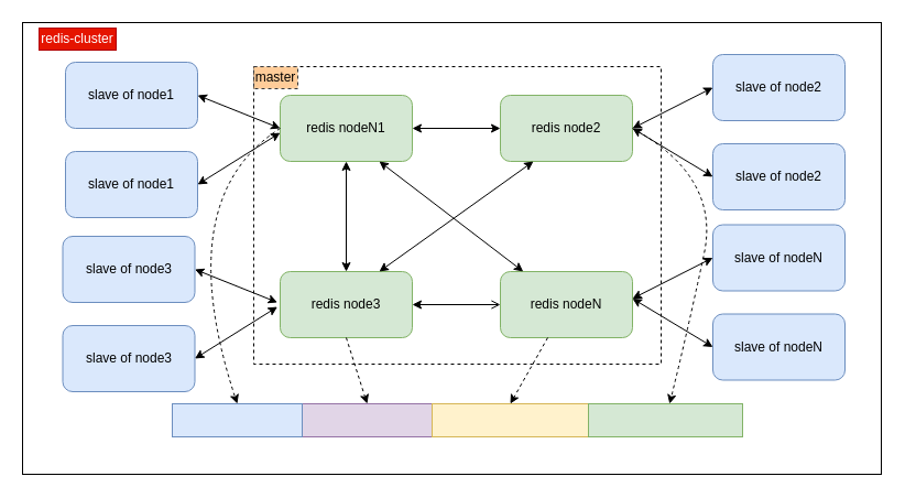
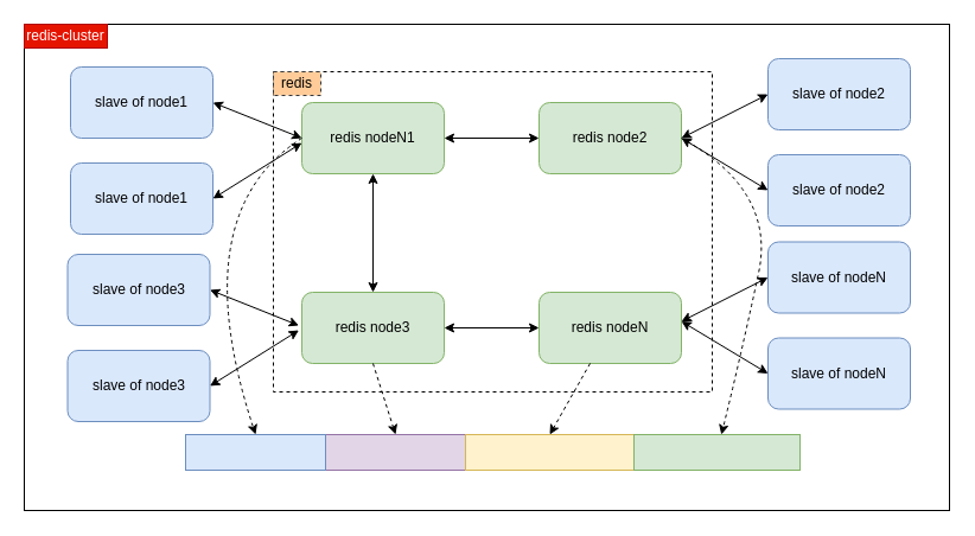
  <mxCell id="0" />
  <mxCell id="1" parent="0" />
  <mxCell id="2" value="" style="rounded=0;whiteSpace=wrap;html=1;" vertex="1" parent="1"><mxGeometry x="20" y="20" width="780" height="410" as="geometry" /></mxCell>
- <mxCell id="3" value="redis-cluster" style="text;html=1;strokeColor=#B20000;fillColor=#e51400;align=center;verticalAlign=middle;whiteSpace=wrap;rounded=0;fontColor=#ffffff;" vertex="1" parent="1"><mxGeometry x="35" y="25" width="70" height="20" as="geometry" /></mxCell>
+ <mxCell id="3" value="redis-cluster" style="text;html=1;strokeColor=#B20000;fillColor=#e51400;align=center;verticalAlign=middle;whiteSpace=wrap;rounded=0;fontColor=#ffffff;" vertex="1" parent="1"><mxGeometry x="20" y="20" width="70" height="20" as="geometry" /></mxCell>
  <mxCell id="4" value="redis nodeN1" style="rounded=1;whiteSpace=wrap;html=1;fillColor=#d5e8d4;strokeColor=#82b366;" vertex="1" parent="1"><mxGeometry x="254" y="86" width="120" height="60" as="geometry" /></mxCell>
  <mxCell id="5" value="redis node2" style="rounded=1;whiteSpace=wrap;html=1;fillColor=#d5e8d4;strokeColor=#82b366;" vertex="1" parent="1"><mxGeometry x="454" y="86" width="120" height="60" as="geometry" /></mxCell>
  <mxCell id="6" value="redis node3" style="rounded=1;whiteSpace=wrap;html=1;fillColor=#d5e8d4;strokeColor=#82b366;" vertex="1" parent="1"><mxGeometry x="254" y="246" width="120" height="60" as="geometry" /></mxCell>
  <mxCell id="7" value="redis nodeN" style="rounded=1;whiteSpace=wrap;html=1;fillColor=#d5e8d4;strokeColor=#82b366;" vertex="1" parent="1"><mxGeometry x="454" y="246" width="120" height="60" as="geometry" /></mxCell>
  <mxCell id="8" value="" style="endArrow=classic;startArrow=classic;html=1;exitX=1;exitY=0.5;exitDx=0;exitDy=0;entryX=0;entryY=0.5;entryDx=0;entryDy=0;" edge="1" parent="1" source="4" target="5"><mxGeometry width="50" height="50" relative="1" as="geometry"><mxPoint x="384" y="156" as="sourcePoint" /><mxPoint x="434" y="106" as="targetPoint" /></mxGeometry></mxCell>
- <mxCell id="9" value="" style="endArrow=open;startArrow=classic;html=1;exitX=1;exitY=0.5;exitDx=0;exitDy=0;entryX=0;entryY=0.5;entryDx=0;entryDy=0;" edge="1" parent="1" source="6" target="7"><mxGeometry width="50" height="50" relative="1" as="geometry"><mxPoint x="334" y="265.5" as="sourcePoint" /><mxPoint x="414" y="265.5" as="targetPoint" /></mxGeometry></mxCell>
+ <mxCell id="9" value="" style="endArrow=classic;startArrow=classic;html=1;exitX=1;exitY=0.5;exitDx=0;exitDy=0;entryX=0;entryY=0.5;entryDx=0;entryDy=0;" edge="1" parent="1" source="6" target="7"><mxGeometry width="50" height="50" relative="1" as="geometry"><mxPoint x="334" y="265.5" as="sourcePoint" /><mxPoint x="414" y="265.5" as="targetPoint" /></mxGeometry></mxCell>
  <mxCell id="10" value="" style="endArrow=classic;startArrow=classic;html=1;exitX=0.5;exitY=0;exitDx=0;exitDy=0;entryX=0.5;entryY=1;entryDx=0;entryDy=0;" edge="1" parent="1" source="6" target="4"><mxGeometry width="50" height="50" relative="1" as="geometry"><mxPoint x="274" y="196" as="sourcePoint" /><mxPoint x="324" y="146" as="targetPoint" /></mxGeometry></mxCell>
- <mxCell id="11" value="" style="endArrow=classic;startArrow=classic;html=1;entryX=0.75;entryY=1;entryDx=0;entryDy=0;" edge="1" parent="1" source="7" target="4"><mxGeometry width="50" height="50" relative="1" as="geometry"><mxPoint x="334" y="186" as="sourcePoint" /><mxPoint x="384" y="136" as="targetPoint" /></mxGeometry></mxCell>
- <mxCell id="12" value="" style="endArrow=classic;startArrow=classic;html=1;exitX=0.75;exitY=0;exitDx=0;exitDy=0;entryX=0.25;entryY=1;entryDx=0;entryDy=0;" edge="1" parent="1" source="6" target="5"><mxGeometry width="50" height="50" relative="1" as="geometry"><mxPoint x="384" y="246" as="sourcePoint" /><mxPoint x="434" y="196" as="targetPoint" /></mxGeometry></mxCell>
  <mxCell id="13" value="" style="rounded=0;whiteSpace=wrap;html=1;" vertex="1" parent="1"><mxGeometry x="156" y="366" width="515" height="30" as="geometry" /></mxCell>
  <mxCell id="14" value="" style="rounded=0;whiteSpace=wrap;html=1;fillColor=#e1d5e7;strokeColor=#9673a6;" vertex="1" parent="1"><mxGeometry x="274" y="366" width="118" height="30" as="geometry" /></mxCell>
  <mxCell id="15" value="" style="rounded=0;whiteSpace=wrap;html=1;fillColor=#fff2cc;strokeColor=#d6b656;" vertex="1" parent="1"><mxGeometry x="392" y="366" width="142" height="30" as="geometry" /></mxCell>
  <mxCell id="16" value="" style="curved=1;endArrow=classic;html=1;entryX=0.5;entryY=0;entryDx=0;entryDy=0;exitX=0;exitY=0.5;exitDx=0;exitDy=0;dashed=1;" edge="1" parent="1" source="4" target="28"><mxGeometry width="50" height="50" relative="1" as="geometry"><mxPoint x="154" y="230" as="sourcePoint" /><mxPoint x="204" y="180" as="targetPoint" /><Array as="points"><mxPoint x="154" y="180" /></Array></mxGeometry></mxCell>
  <mxCell id="17" value="" style="curved=1;endArrow=classic;html=1;exitX=1;exitY=0.5;exitDx=0;exitDy=0;dashed=1;" edge="1" parent="1" source="5" target="37"><mxGeometry width="50" height="50" relative="1" as="geometry"><mxPoint x="614" y="350" as="sourcePoint" /><mxPoint x="664" y="300" as="targetPoint" /><Array as="points"><mxPoint x="654" y="160" /><mxPoint x="624" y="300" /></Array></mxGeometry></mxCell>
  <mxCell id="18" value="" style="endArrow=classic;html=1;dashed=1;entryX=0.5;entryY=0;entryDx=0;entryDy=0;exitX=0.5;exitY=1;exitDx=0;exitDy=0;" edge="1" parent="1" source="6" target="14"><mxGeometry width="50" height="50" relative="1" as="geometry"><mxPoint x="124" y="480" as="sourcePoint" /><mxPoint x="174" y="430" as="targetPoint" /></mxGeometry></mxCell>
  <mxCell id="19" value="" style="endArrow=classic;html=1;dashed=1;entryX=0.5;entryY=0;entryDx=0;entryDy=0;" edge="1" parent="1" source="7" target="15"><mxGeometry width="50" height="50" relative="1" as="geometry"><mxPoint x="484" y="340" as="sourcePoint" /><mxPoint x="534" y="290" as="targetPoint" /></mxGeometry></mxCell>
  <mxCell id="20" value="slave of node1" style="rounded=1;whiteSpace=wrap;html=1;fillColor=#dae8fc;strokeColor=#6c8ebf;" vertex="1" parent="1"><mxGeometry x="59" y="56" width="120" height="60" as="geometry" /></mxCell>
  <mxCell id="21" value="" style="endArrow=classic;startArrow=classic;html=1;exitX=1;exitY=0.5;exitDx=0;exitDy=0;entryX=0;entryY=0.5;entryDx=0;entryDy=0;" edge="1" parent="1" source="20" target="4"><mxGeometry width="50" height="50" relative="1" as="geometry"><mxPoint x="184" y="140" as="sourcePoint" /><mxPoint x="234" y="90" as="targetPoint" /></mxGeometry></mxCell>
  <mxCell id="22" value="slave of node1" style="rounded=1;whiteSpace=wrap;html=1;fillColor=#dae8fc;strokeColor=#6c8ebf;" vertex="1" parent="1"><mxGeometry x="59" y="137" width="120" height="60" as="geometry" /></mxCell>
  <mxCell id="23" value="" style="endArrow=classic;startArrow=classic;html=1;exitX=1;exitY=0.5;exitDx=0;exitDy=0;" edge="1" parent="1" source="22"><mxGeometry width="50" height="50" relative="1" as="geometry"><mxPoint x="189" y="96" as="sourcePoint" /><mxPoint x="254" y="120" as="targetPoint" /></mxGeometry></mxCell>
  <mxCell id="24" value="slave of node3" style="rounded=1;whiteSpace=wrap;html=1;fillColor=#dae8fc;strokeColor=#6c8ebf;" vertex="1" parent="1"><mxGeometry x="56.5" y="214" width="120" height="60" as="geometry" /></mxCell>
  <mxCell id="25" value="" style="endArrow=classic;startArrow=classic;html=1;exitX=1;exitY=0.5;exitDx=0;exitDy=0;entryX=0;entryY=0.5;entryDx=0;entryDy=0;" edge="1" parent="1" source="24"><mxGeometry width="50" height="50" relative="1" as="geometry"><mxPoint x="181.5" y="298" as="sourcePoint" /><mxPoint x="251.5" y="274" as="targetPoint" /></mxGeometry></mxCell>
  <mxCell id="26" value="slave of node3" style="rounded=1;whiteSpace=wrap;html=1;fillColor=#dae8fc;strokeColor=#6c8ebf;" vertex="1" parent="1"><mxGeometry x="56.5" y="295" width="120" height="60" as="geometry" /></mxCell>
  <mxCell id="27" value="" style="endArrow=classic;startArrow=classic;html=1;exitX=1;exitY=0.5;exitDx=0;exitDy=0;" edge="1" parent="1" source="26"><mxGeometry width="50" height="50" relative="1" as="geometry"><mxPoint x="186.5" y="254" as="sourcePoint" /><mxPoint x="251.5" y="278" as="targetPoint" /></mxGeometry></mxCell>
  <mxCell id="28" value="" style="rounded=0;whiteSpace=wrap;html=1;fillColor=#dae8fc;strokeColor=#6c8ebf;" vertex="1" parent="1"><mxGeometry x="156" y="366" width="118" height="30" as="geometry" /></mxCell>
  <mxCell id="29" value="slave of node2" style="rounded=1;whiteSpace=wrap;html=1;fillColor=#dae8fc;strokeColor=#6c8ebf;" vertex="1" parent="1"><mxGeometry x="647" y="49" width="120" height="60" as="geometry" /></mxCell>
  <mxCell id="30" value="slave of node2" style="rounded=1;whiteSpace=wrap;html=1;fillColor=#dae8fc;strokeColor=#6c8ebf;" vertex="1" parent="1"><mxGeometry x="647" y="130" width="120" height="60" as="geometry" /></mxCell>
  <mxCell id="31" value="" style="endArrow=classic;startArrow=classic;html=1;entryX=0;entryY=0.5;entryDx=0;entryDy=0;exitX=1;exitY=0.5;exitDx=0;exitDy=0;" edge="1" parent="1" source="5" target="29"><mxGeometry width="50" height="50" relative="1" as="geometry"><mxPoint x="604" y="110" as="sourcePoint" /><mxPoint x="654" y="60" as="targetPoint" /></mxGeometry></mxCell>
  <mxCell id="32" value="" style="endArrow=classic;startArrow=classic;html=1;exitX=0;exitY=0.5;exitDx=0;exitDy=0;entryX=1;entryY=0.5;entryDx=0;entryDy=0;" edge="1" parent="1" source="30" target="5"><mxGeometry width="50" height="50" relative="1" as="geometry"><mxPoint x="564" y="160" as="sourcePoint" /><mxPoint x="614" y="110" as="targetPoint" /></mxGeometry></mxCell>
  <mxCell id="33" value="slave of nodeN" style="rounded=1;whiteSpace=wrap;html=1;fillColor=#dae8fc;strokeColor=#6c8ebf;" vertex="1" parent="1"><mxGeometry x="647" y="203.5" width="120" height="60" as="geometry" /></mxCell>
  <mxCell id="34" value="slave of nodeN" style="rounded=1;whiteSpace=wrap;html=1;fillColor=#dae8fc;strokeColor=#6c8ebf;" vertex="1" parent="1"><mxGeometry x="647" y="284.5" width="120" height="60" as="geometry" /></mxCell>
  <mxCell id="35" value="" style="endArrow=classic;startArrow=classic;html=1;entryX=0;entryY=0.5;entryDx=0;entryDy=0;exitX=1;exitY=0.5;exitDx=0;exitDy=0;" edge="1" parent="1" target="33"><mxGeometry width="50" height="50" relative="1" as="geometry"><mxPoint x="574" y="270.5" as="sourcePoint" /><mxPoint x="654" y="214.5" as="targetPoint" /></mxGeometry></mxCell>
  <mxCell id="36" value="" style="endArrow=classic;startArrow=classic;html=1;exitX=0;exitY=0.5;exitDx=0;exitDy=0;entryX=1;entryY=0.5;entryDx=0;entryDy=0;" edge="1" parent="1" source="34"><mxGeometry width="50" height="50" relative="1" as="geometry"><mxPoint x="564" y="314.5" as="sourcePoint" /><mxPoint x="574" y="270.5" as="targetPoint" /></mxGeometry></mxCell>
  <mxCell id="37" value="" style="rounded=0;whiteSpace=wrap;html=1;fillColor=#d5e8d4;strokeColor=#82b366;" vertex="1" parent="1"><mxGeometry x="534" y="366" width="140" height="30" as="geometry" /></mxCell>
  <mxCell id="38" value="" style="rounded=0;whiteSpace=wrap;html=1;dashed=1;fillColor=none;" vertex="1" parent="1"><mxGeometry x="230" y="60" width="370" height="270" as="geometry" /></mxCell>
- <mxCell id="39" value="master" style="text;html=1;strokeColor=#36393d;fillColor=#ffcc99;align=center;verticalAlign=middle;whiteSpace=wrap;rounded=0;dashed=1;" vertex="1" parent="1"><mxGeometry x="230" y="60" width="40" height="20" as="geometry" /></mxCell>
+ <mxCell id="39" value="redis" style="text;html=1;strokeColor=#36393d;fillColor=#ffcc99;align=center;verticalAlign=middle;whiteSpace=wrap;rounded=0;dashed=1;" vertex="1" parent="1"><mxGeometry x="230" y="60" width="40" height="20" as="geometry" /></mxCell>
